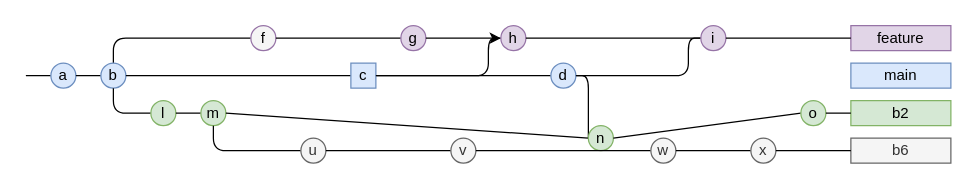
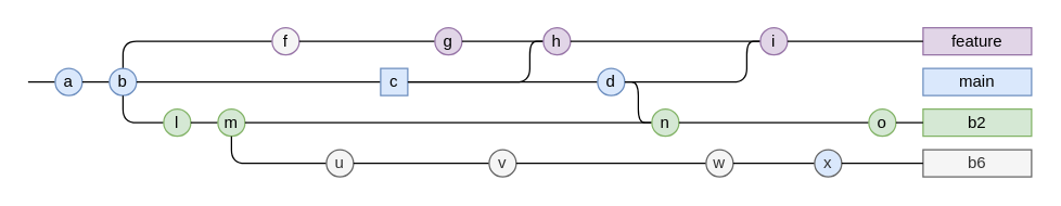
  <mxCell id="0" />
  <mxCell id="1" parent="0" />
  <mxCell id="2" value="feature" style="rounded=0;whiteSpace=wrap;html=1;fillColor=#e1d5e7;strokeColor=#9673a6;" parent="1" vertex="1"><mxGeometry x="680" y="20" width="80" height="20" as="geometry" /></mxCell>
  <mxCell id="3" value="" style="endArrow=none;html=1;rounded=1;exitX=0.5;exitY=0;exitDx=0;exitDy=0;entryX=0;entryY=0.5;entryDx=0;entryDy=0;" edge="1" parent="1" source="18" target="4"><mxGeometry width="50" height="50" relative="1" as="geometry"><mxPoint x="90" y="70" as="sourcePoint" /><mxPoint x="200" y="30" as="targetPoint" /><Array as="points"><mxPoint x="90" y="30" /></Array></mxGeometry></mxCell>
  <mxCell id="4" value="f" style="ellipse;whiteSpace=wrap;html=1;fillColor=#f5f5f5;strokeColor=#9673a6;" vertex="1" parent="1"><mxGeometry x="200" y="20" width="20" height="20" as="geometry" /></mxCell>
  <mxCell id="5" value="" style="endArrow=none;html=1;rounded=1;exitX=1;exitY=0.5;exitDx=0;exitDy=0;entryX=0;entryY=0.5;entryDx=0;entryDy=0;" edge="1" parent="1" source="4" target="6"><mxGeometry width="50" height="50" relative="1" as="geometry"><mxPoint x="220" y="30" as="sourcePoint" /><mxPoint x="320" y="30" as="targetPoint" /></mxGeometry></mxCell>
  <mxCell id="6" value="g" style="ellipse;whiteSpace=wrap;html=1;fillColor=#e1d5e7;strokeColor=#9673a6;" vertex="1" parent="1"><mxGeometry x="320" y="20" width="20" height="20" as="geometry" /></mxCell>
- <mxCell id="7" value="" style="endArrow=classic;html=1;rounded=1;exitX=1;exitY=0.5;exitDx=0;exitDy=0;entryX=0;entryY=0.5;entryDx=0;entryDy=0;" edge="1" parent="1" source="6" target="9"><mxGeometry width="50" height="50" relative="1" as="geometry"><mxPoint x="340" y="30" as="sourcePoint" /><mxPoint x="400" y="30" as="targetPoint" /></mxGeometry></mxCell>
+ <mxCell id="7" value="" style="endArrow=none;html=1;rounded=1;exitX=1;exitY=0.5;exitDx=0;exitDy=0;entryX=0;entryY=0.5;entryDx=0;entryDy=0;" edge="1" parent="1" source="6" target="9"><mxGeometry width="50" height="50" relative="1" as="geometry"><mxPoint x="340" y="30" as="sourcePoint" /><mxPoint x="400" y="30" as="targetPoint" /></mxGeometry></mxCell>
  <mxCell id="8" value="" style="endArrow=none;html=1;rounded=1;exitX=1;exitY=0.5;exitDx=0;exitDy=0;entryX=0;entryY=0.5;entryDx=0;entryDy=0;" edge="1" parent="1" source="20" target="9"><mxGeometry width="50" height="50" relative="1" as="geometry"><mxPoint x="300" y="60" as="sourcePoint" /><mxPoint x="400" y="30" as="targetPoint" /><Array as="points"><mxPoint x="390" y="60" /><mxPoint x="390" y="30" /></Array></mxGeometry></mxCell>
  <mxCell id="9" value="h" style="ellipse;whiteSpace=wrap;html=1;fillColor=#e1d5e7;strokeColor=#9673a6;" vertex="1" parent="1"><mxGeometry x="400" y="20" width="20" height="20" as="geometry" /></mxCell>
  <mxCell id="10" value="" style="endArrow=none;html=1;rounded=1;exitX=1;exitY=0.5;exitDx=0;exitDy=0;entryX=0;entryY=0.5;entryDx=0;entryDy=0;" edge="1" parent="1" source="9" target="12"><mxGeometry width="50" height="50" relative="1" as="geometry"><mxPoint x="420" y="30" as="sourcePoint" /><mxPoint x="560" y="30" as="targetPoint" /></mxGeometry></mxCell>
  <mxCell id="11" value="" style="endArrow=none;html=1;rounded=1;exitX=1;exitY=0.5;exitDx=0;exitDy=0;entryX=0;entryY=0.5;entryDx=0;entryDy=0;" edge="1" parent="1" source="22" target="12"><mxGeometry width="50" height="50" relative="1" as="geometry"><mxPoint x="460" y="60" as="sourcePoint" /><mxPoint x="560" y="30" as="targetPoint" /><Array as="points"><mxPoint x="550" y="60" /><mxPoint x="550" y="30" /></Array></mxGeometry></mxCell>
  <mxCell id="12" value="i" style="ellipse;whiteSpace=wrap;html=1;fillColor=#e1d5e7;strokeColor=#9673a6;" vertex="1" parent="1"><mxGeometry x="560" y="20" width="20" height="20" as="geometry" /></mxCell>
  <mxCell id="13" value="" style="endArrow=none;html=1;rounded=1;exitX=1;exitY=0.5;exitDx=0;exitDy=0;entryX=0;entryY=0.5;entryDx=0;entryDy=0;" edge="1" parent="1" source="12" target="2"><mxGeometry width="50" height="50" relative="1" as="geometry"><mxPoint x="580" y="30" as="sourcePoint" /><mxPoint x="680" y="30" as="targetPoint" /></mxGeometry></mxCell>
  <mxCell id="14" value="main" style="rounded=0;whiteSpace=wrap;html=1;fillColor=#dae8fc;strokeColor=#6c8ebf;" parent="1" vertex="1"><mxGeometry x="680" y="50" width="80" height="20" as="geometry" /></mxCell>
  <mxCell id="15" value="" style="endArrow=none;html=1;rounded=1;entryX=0;entryY=0.5;entryDx=0;entryDy=0;" edge="1" parent="1" target="16"><mxGeometry width="50" height="50" relative="1" as="geometry"><mxPoint x="20" y="60" as="sourcePoint" /><mxPoint x="40" y="60" as="targetPoint" /></mxGeometry></mxCell>
  <mxCell id="16" value="a" style="ellipse;whiteSpace=wrap;html=1;fillColor=#dae8fc;strokeColor=#6c8ebf;" vertex="1" parent="1"><mxGeometry x="40" y="50" width="20" height="20" as="geometry" /></mxCell>
  <mxCell id="17" value="" style="endArrow=none;html=1;rounded=1;exitX=1;exitY=0.5;exitDx=0;exitDy=0;entryX=0;entryY=0.5;entryDx=0;entryDy=0;" edge="1" parent="1" source="16" target="18"><mxGeometry width="50" height="50" relative="1" as="geometry"><mxPoint x="60" y="60" as="sourcePoint" /><mxPoint x="80" y="60" as="targetPoint" /></mxGeometry></mxCell>
  <mxCell id="18" value="b" style="ellipse;whiteSpace=wrap;html=1;fillColor=#dae8fc;strokeColor=#6c8ebf;" vertex="1" parent="1"><mxGeometry x="80" y="50" width="20" height="20" as="geometry" /></mxCell>
  <mxCell id="19" value="" style="endArrow=none;html=1;rounded=1;exitX=1;exitY=0.5;exitDx=0;exitDy=0;entryX=0;entryY=0.5;entryDx=0;entryDy=0;" edge="1" parent="1" source="18" target="20"><mxGeometry width="50" height="50" relative="1" as="geometry"><mxPoint x="100" y="60" as="sourcePoint" /><mxPoint x="280" y="60" as="targetPoint" /></mxGeometry></mxCell>
  <mxCell id="20" value="c" style="whiteSpace=wrap;html=1;fillColor=#dae8fc;strokeColor=#6c8ebf;rounded=0;" vertex="1" parent="1"><mxGeometry x="280" y="50" width="20" height="20" as="geometry" /></mxCell>
  <mxCell id="21" value="" style="endArrow=none;html=1;rounded=1;exitX=1;exitY=0.5;exitDx=0;exitDy=0;entryX=0;entryY=0.5;entryDx=0;entryDy=0;" edge="1" parent="1" source="20" target="22"><mxGeometry width="50" height="50" relative="1" as="geometry"><mxPoint x="300" y="60" as="sourcePoint" /><mxPoint x="440" y="60" as="targetPoint" /></mxGeometry></mxCell>
  <mxCell id="22" value="d" style="ellipse;whiteSpace=wrap;html=1;fillColor=#dae8fc;strokeColor=#6c8ebf;" vertex="1" parent="1"><mxGeometry x="440" y="50" width="20" height="20" as="geometry" /></mxCell>
  <mxCell id="23" value="b2" style="rounded=0;whiteSpace=wrap;html=1;fillColor=#d5e8d4;strokeColor=#82b366;" parent="1" vertex="1"><mxGeometry x="680" y="80" width="80" height="20" as="geometry" /></mxCell>
  <mxCell id="24" value="" style="endArrow=none;html=1;rounded=1;exitX=0.5;exitY=1;exitDx=0;exitDy=0;entryX=0;entryY=0.5;entryDx=0;entryDy=0;" edge="1" parent="1" source="18" target="25"><mxGeometry width="50" height="50" relative="1" as="geometry"><mxPoint x="90" y="50" as="sourcePoint" /><mxPoint x="120" y="90" as="targetPoint" /><Array as="points"><mxPoint x="90" y="90" /></Array></mxGeometry></mxCell>
  <mxCell id="25" value="l" style="ellipse;whiteSpace=wrap;html=1;fillColor=#d5e8d4;strokeColor=#82b366;" vertex="1" parent="1"><mxGeometry x="120" y="80" width="20" height="20" as="geometry" /></mxCell>
  <mxCell id="26" value="" style="endArrow=none;html=1;rounded=1;exitX=1;exitY=0.5;exitDx=0;exitDy=0;entryX=0;entryY=0.5;entryDx=0;entryDy=0;" edge="1" parent="1" source="25" target="27"><mxGeometry width="50" height="50" relative="1" as="geometry"><mxPoint x="140" y="90" as="sourcePoint" /><mxPoint x="160" y="90" as="targetPoint" /></mxGeometry></mxCell>
  <mxCell id="27" value="m" style="ellipse;whiteSpace=wrap;html=1;fillColor=#d5e8d4;strokeColor=#82b366;" vertex="1" parent="1"><mxGeometry x="160" y="80" width="20" height="20" as="geometry" /></mxCell>
  <mxCell id="28" value="" style="endArrow=none;html=1;rounded=1;exitX=1;exitY=0.5;exitDx=0;exitDy=0;entryX=0;entryY=0.5;entryDx=0;entryDy=0;" edge="1" parent="1" source="27" target="30"><mxGeometry width="50" height="50" relative="1" as="geometry"><mxPoint x="180" y="90" as="sourcePoint" /><mxPoint x="480" y="90" as="targetPoint" /></mxGeometry></mxCell>
  <mxCell id="29" value="" style="endArrow=none;html=1;rounded=1;exitX=1;exitY=0.5;exitDx=0;exitDy=0;entryX=0;entryY=0.5;entryDx=0;entryDy=0;" edge="1" parent="1" source="22" target="30"><mxGeometry width="50" height="50" relative="1" as="geometry"><mxPoint x="460" y="60" as="sourcePoint" /><mxPoint x="480" y="90" as="targetPoint" /><Array as="points"><mxPoint x="470" y="60" /><mxPoint x="470" y="90" /></Array></mxGeometry></mxCell>
- <mxCell id="30" value="n" style="ellipse;whiteSpace=wrap;html=1;fillColor=#d5e8d4;strokeColor=#82b366;" vertex="1" parent="1"><mxGeometry x="470" y="100" width="20" height="20" as="geometry" /></mxCell>
+ <mxCell id="30" value="n" style="ellipse;whiteSpace=wrap;html=1;fillColor=#d5e8d4;strokeColor=#82b366;" vertex="1" parent="1"><mxGeometry x="480" y="80" width="20" height="20" as="geometry" /></mxCell>
  <mxCell id="31" value="" style="endArrow=none;html=1;rounded=1;exitX=1;exitY=0.5;exitDx=0;exitDy=0;entryX=0;entryY=0.5;entryDx=0;entryDy=0;" edge="1" parent="1" source="30" target="32"><mxGeometry width="50" height="50" relative="1" as="geometry"><mxPoint x="500" y="90" as="sourcePoint" /><mxPoint x="640" y="90" as="targetPoint" /></mxGeometry></mxCell>
  <mxCell id="32" value="o" style="ellipse;whiteSpace=wrap;html=1;fillColor=#d5e8d4;strokeColor=#82b366;" vertex="1" parent="1"><mxGeometry x="640" y="80" width="20" height="20" as="geometry" /></mxCell>
  <mxCell id="33" value="" style="endArrow=none;html=1;rounded=1;exitX=1;exitY=0.5;exitDx=0;exitDy=0;entryX=0;entryY=0.5;entryDx=0;entryDy=0;" edge="1" parent="1" source="32" target="23"><mxGeometry width="50" height="50" relative="1" as="geometry"><mxPoint x="660" y="90" as="sourcePoint" /><mxPoint x="680" y="90" as="targetPoint" /></mxGeometry></mxCell>
  <mxCell id="34" value="b6" style="rounded=0;whiteSpace=wrap;html=1;fillColor=#f5f5f5;strokeColor=#666666;fontColor=#333333;" parent="1" vertex="1"><mxGeometry x="680" y="110" width="80" height="20" as="geometry" /></mxCell>
  <mxCell id="35" value="" style="endArrow=none;html=1;rounded=1;exitX=0.5;exitY=1;exitDx=0;exitDy=0;entryX=0;entryY=0.5;entryDx=0;entryDy=0;" edge="1" parent="1" source="27" target="36"><mxGeometry width="50" height="50" relative="1" as="geometry"><mxPoint x="170" y="80" as="sourcePoint" /><mxPoint x="240" y="120" as="targetPoint" /><Array as="points"><mxPoint x="170" y="120" /></Array></mxGeometry></mxCell>
  <mxCell id="36" value="u" style="ellipse;whiteSpace=wrap;html=1;fillColor=#f5f5f5;strokeColor=#666666;fontColor=#333333;" vertex="1" parent="1"><mxGeometry x="240" y="110" width="20" height="20" as="geometry" /></mxCell>
  <mxCell id="37" value="" style="endArrow=none;html=1;rounded=1;exitX=1;exitY=0.5;exitDx=0;exitDy=0;entryX=0;entryY=0.5;entryDx=0;entryDy=0;" edge="1" parent="1" source="36" target="38"><mxGeometry width="50" height="50" relative="1" as="geometry"><mxPoint x="260" y="120" as="sourcePoint" /><mxPoint x="360" y="120" as="targetPoint" /></mxGeometry></mxCell>
  <mxCell id="38" value="v" style="ellipse;whiteSpace=wrap;html=1;fillColor=#f5f5f5;strokeColor=#666666;fontColor=#333333;" vertex="1" parent="1"><mxGeometry x="360" y="110" width="20" height="20" as="geometry" /></mxCell>
  <mxCell id="39" value="" style="endArrow=none;html=1;rounded=1;exitX=1;exitY=0.5;exitDx=0;exitDy=0;entryX=0;entryY=0.5;entryDx=0;entryDy=0;" edge="1" parent="1" source="38" target="40"><mxGeometry width="50" height="50" relative="1" as="geometry"><mxPoint x="380" y="120" as="sourcePoint" /><mxPoint x="520" y="120" as="targetPoint" /></mxGeometry></mxCell>
  <mxCell id="40" value="w" style="ellipse;whiteSpace=wrap;html=1;fillColor=#f5f5f5;strokeColor=#666666;fontColor=#333333;" vertex="1" parent="1"><mxGeometry x="520" y="110" width="20" height="20" as="geometry" /></mxCell>
  <mxCell id="41" value="" style="endArrow=none;html=1;rounded=1;exitX=1;exitY=0.5;exitDx=0;exitDy=0;entryX=0;entryY=0.5;entryDx=0;entryDy=0;" edge="1" parent="1" source="40" target="42"><mxGeometry width="50" height="50" relative="1" as="geometry"><mxPoint x="540" y="120" as="sourcePoint" /><mxPoint x="600" y="120" as="targetPoint" /></mxGeometry></mxCell>
- <mxCell id="42" value="x" style="ellipse;whiteSpace=wrap;html=1;fillColor=#f5f5f5;strokeColor=#666666;fontColor=#333333;" vertex="1" parent="1"><mxGeometry x="600" y="110" width="20" height="20" as="geometry" /></mxCell>
+ <mxCell id="42" value="x" style="ellipse;whiteSpace=wrap;html=1;fillColor=#dae8fc;strokeColor=#666666;fontColor=#333333;" vertex="1" parent="1"><mxGeometry x="600" y="110" width="20" height="20" as="geometry" /></mxCell>
  <mxCell id="43" value="" style="endArrow=none;html=1;rounded=1;exitX=1;exitY=0.5;exitDx=0;exitDy=0;entryX=0;entryY=0.5;entryDx=0;entryDy=0;" edge="1" parent="1" source="42" target="34"><mxGeometry width="50" height="50" relative="1" as="geometry"><mxPoint x="620" y="120" as="sourcePoint" /><mxPoint x="680" y="120" as="targetPoint" /></mxGeometry></mxCell>
